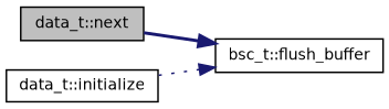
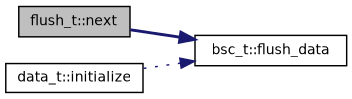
  digraph {
    rankdir=LR
    node [color=black fillcolor=white fontname=Helvetica fontsize=10 shape=record style=filled]
    edge [color=midnightblue fontname=Helvetica fontsize=10 labelfontname=Helvetica labelfontsize=10]
-   n1 [fillcolor=grey75 fontcolor=black height=0.2 label="data_t::next" width=0.4]
-   n2 [height=0.2 label="bsc_t::flush_buffer" width=0.4]
+   n1 [fillcolor=grey75 fontcolor=black height=0.2 label="flush_t::next" width=0.4]
+   n2 [height=0.2 label="bsc_t::flush_data" width=0.4]
    n3 [height=0.2 label="data_t::initialize" width=0.4]
    n1 -> n2 [style=bold]
    n3 -> n2 [style=dotted]
  }
